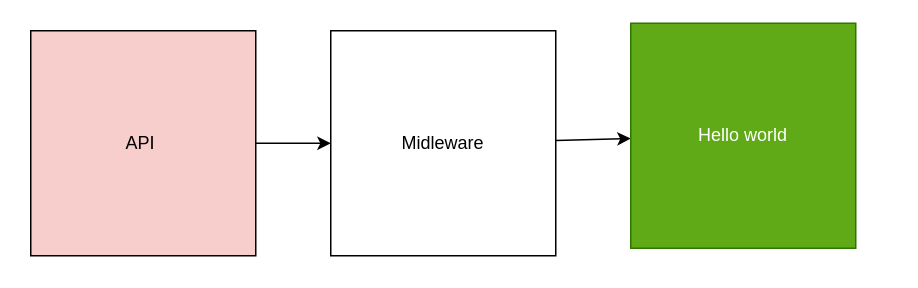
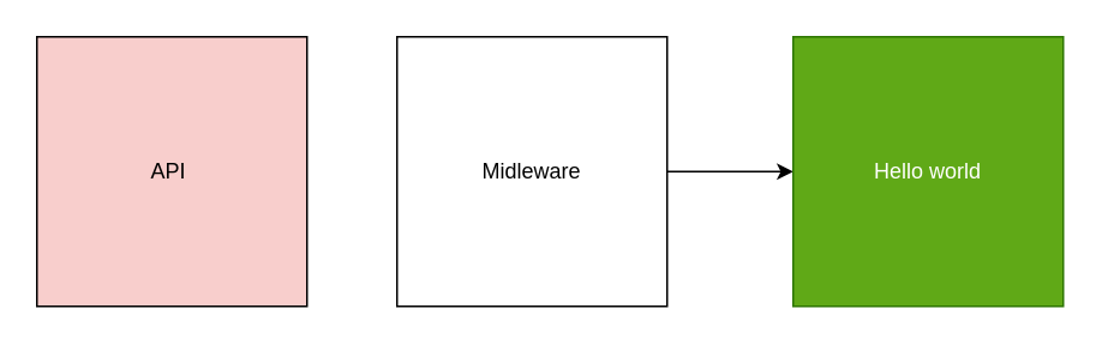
  <mxCell id="0" />
  <mxCell id="1" parent="0" />
- <mxCell id="2" value="" style="edgeStyle=none;html=1;" edge="1" parent="1" source="3" target="5"><mxGeometry relative="1" as="geometry" /></mxCell>
  <mxCell id="3" value="API&amp;nbsp;" style="whiteSpace=wrap;html=1;aspect=fixed;fillColor=#f8cecc;" vertex="1" parent="1"><mxGeometry x="20" y="20" width="150" height="150" as="geometry" /></mxCell>
  <mxCell id="4" value="" style="edgeStyle=none;html=1;" edge="1" parent="1" source="5" target="6"><mxGeometry relative="1" as="geometry" /></mxCell>
  <mxCell id="5" value="Midleware" style="whiteSpace=wrap;html=1;aspect=fixed;" vertex="1" parent="1"><mxGeometry x="220" y="20" width="150" height="150" as="geometry" /></mxCell>
- <mxCell id="6" value="Hello world" style="whiteSpace=wrap;html=1;aspect=fixed;fillColor=#60a917;strokeColor=#2D7600;fontColor=#ffffff;" vertex="1" parent="1"><mxGeometry x="420" y="15" width="150" height="150" as="geometry" /></mxCell>
+ <mxCell id="6" value="Hello world" style="whiteSpace=wrap;html=1;aspect=fixed;fillColor=#60a917;strokeColor=#2D7600;fontColor=#ffffff;" vertex="1" parent="1"><mxGeometry x="440" y="20" width="150" height="150" as="geometry" /></mxCell>
